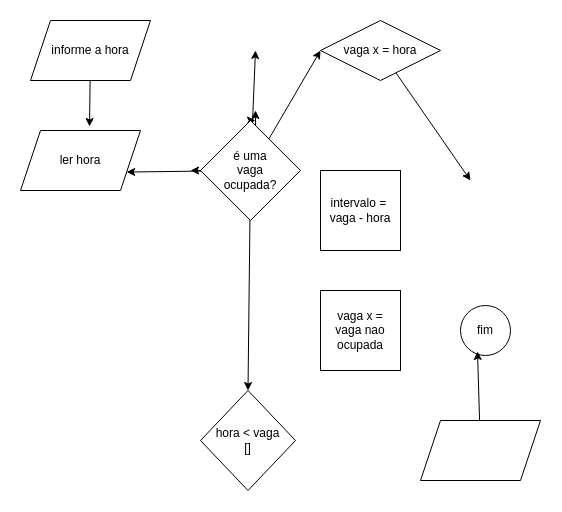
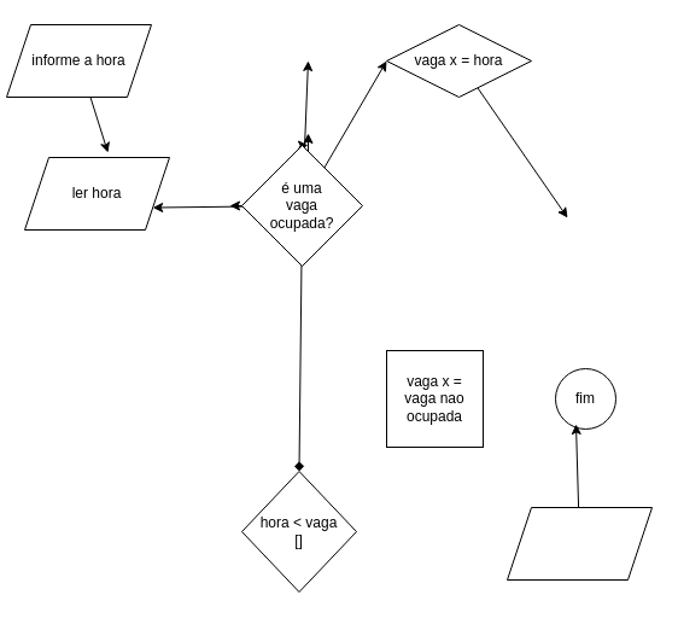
  <mxCell id="0" />
  <mxCell id="1" parent="0" />
- <mxCell id="2" value="informe a hora" style="shape=parallelogram;perimeter=parallelogramPerimeter;whiteSpace=wrap;html=1;fixedSize=1;" vertex="1" parent="1"><mxGeometry x="30" y="20" width="120" height="60" as="geometry" /></mxCell>
+ <mxCell id="2" value="informe a hora" style="shape=parallelogram;perimeter=parallelogramPerimeter;whiteSpace=wrap;html=1;fixedSize=1;" vertex="1" parent="1"><mxGeometry x="5" y="20" width="120" height="60" as="geometry" /></mxCell>
  <mxCell id="3" value="ler hora" style="shape=parallelogram;perimeter=parallelogramPerimeter;whiteSpace=wrap;html=1;fixedSize=1;" vertex="1" parent="1"><mxGeometry x="20" y="130" width="120" height="60" as="geometry" /></mxCell>
  <mxCell id="4" style="edgeStyle=none;html=1;" edge="1" parent="1"><mxGeometry relative="1" as="geometry"><mxPoint x="255" y="110" as="targetPoint" /><mxPoint x="255" y="130" as="sourcePoint" /></mxGeometry></mxCell>
  <mxCell id="5" style="edgeStyle=none;html=1;exitX=0.5;exitY=0;exitDx=0;exitDy=0;" edge="1" parent="1" source="11"><mxGeometry relative="1" as="geometry"><mxPoint x="255" y="120" as="targetPoint" /></mxGeometry></mxCell>
  <mxCell id="6" style="edgeStyle=none;html=1;exitX=0;exitY=0.5;exitDx=0;exitDy=0;" edge="1" parent="1" source="11"><mxGeometry relative="1" as="geometry"><mxPoint x="190" y="170" as="targetPoint" /></mxGeometry></mxCell>
  <mxCell id="7" style="edgeStyle=none;html=1;entryX=1;entryY=0.75;entryDx=0;entryDy=0;" edge="1" parent="1" source="11" target="3"><mxGeometry relative="1" as="geometry" /></mxCell>
  <mxCell id="8" style="edgeStyle=none;html=1;entryX=0;entryY=0.5;entryDx=0;entryDy=0;" edge="1" parent="1" source="11" target="13"><mxGeometry relative="1" as="geometry"><mxPoint x="250" y="50" as="targetPoint" /></mxGeometry></mxCell>
  <mxCell id="9" style="edgeStyle=none;html=1;" edge="1" parent="1" source="11"><mxGeometry relative="1" as="geometry"><mxPoint x="255" y="50" as="targetPoint" /></mxGeometry></mxCell>
- <mxCell id="10" style="edgeStyle=none;html=1;entryX=0.5;entryY=0;entryDx=0;entryDy=0;" edge="1" parent="1" source="11" target="18"><mxGeometry relative="1" as="geometry" /></mxCell>
+ <mxCell id="10" style="edgeStyle=none;html=1;entryX=0.5;entryY=0;entryDx=0;entryDy=0;endArrow=diamond;" edge="1" parent="1" source="11" target="18"><mxGeometry relative="1" as="geometry" /></mxCell>
  <mxCell id="11" value="é uma&lt;div&gt;vaga&lt;/div&gt;&lt;div&gt;ocupada?&lt;/div&gt;" style="rhombus;whiteSpace=wrap;html=1;" vertex="1" parent="1"><mxGeometry x="200" y="120" width="100" height="100" as="geometry" /></mxCell>
  <mxCell id="12" style="edgeStyle=none;html=1;" edge="1" parent="1" source="13"><mxGeometry relative="1" as="geometry"><mxPoint x="470" y="180" as="targetPoint" /></mxGeometry></mxCell>
  <mxCell id="13" value="vaga x = hora" style="rhombus;whiteSpace=wrap;html=1;" vertex="1" parent="1"><mxGeometry x="320" y="20" width="120" height="60" as="geometry" /></mxCell>
  <mxCell id="14" value="fim" style="ellipse;whiteSpace=wrap;html=1;aspect=fixed;" vertex="1" parent="1"><mxGeometry x="460" y="305" width="50" height="50" as="geometry" /></mxCell>
  <mxCell id="15" style="edgeStyle=none;html=1;entryX=0.575;entryY=-0.067;entryDx=0;entryDy=0;entryPerimeter=0;" edge="1" parent="1" source="2" target="3"><mxGeometry relative="1" as="geometry" /></mxCell>
- <mxCell id="16" value="intervalo =&amp;nbsp;&lt;div&gt;vaga - hora&lt;/div&gt;" style="whiteSpace=wrap;html=1;aspect=fixed;" vertex="1" parent="1"><mxGeometry x="320" y="170" width="80" height="80" as="geometry" /></mxCell>
  <mxCell id="17" value="vaga x =&lt;div&gt;vaga nao&lt;/div&gt;&lt;div&gt;ocupada&lt;/div&gt;" style="whiteSpace=wrap;html=1;aspect=fixed;" vertex="1" parent="1"><mxGeometry x="320" y="290" width="80" height="80" as="geometry" /></mxCell>
  <mxCell id="18" value="hora &amp;lt; vaga&lt;div&gt;[]&lt;/div&gt;" style="rhombus;whiteSpace=wrap;html=1;" vertex="1" parent="1"><mxGeometry x="200" y="390" width="95" height="100" as="geometry" /></mxCell>
  <mxCell id="19" value="" style="shape=parallelogram;perimeter=parallelogramPerimeter;whiteSpace=wrap;html=1;fixedSize=1;" vertex="1" parent="1"><mxGeometry x="420" y="420" width="120" height="60" as="geometry" /></mxCell>
  <mxCell id="20" style="edgeStyle=none;html=1;entryX=0.34;entryY=0.92;entryDx=0;entryDy=0;entryPerimeter=0;" edge="1" parent="1" source="19" target="14"><mxGeometry relative="1" as="geometry" /></mxCell>
